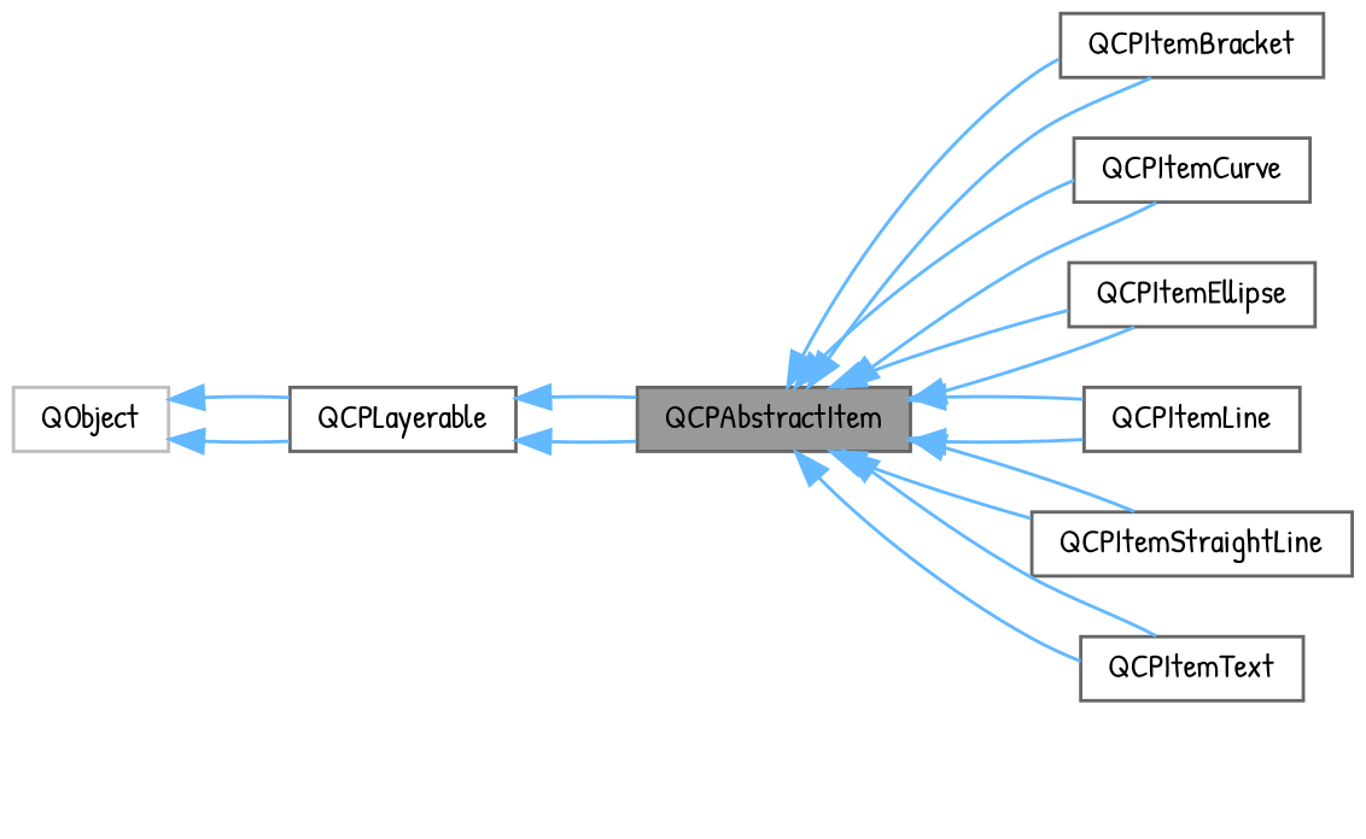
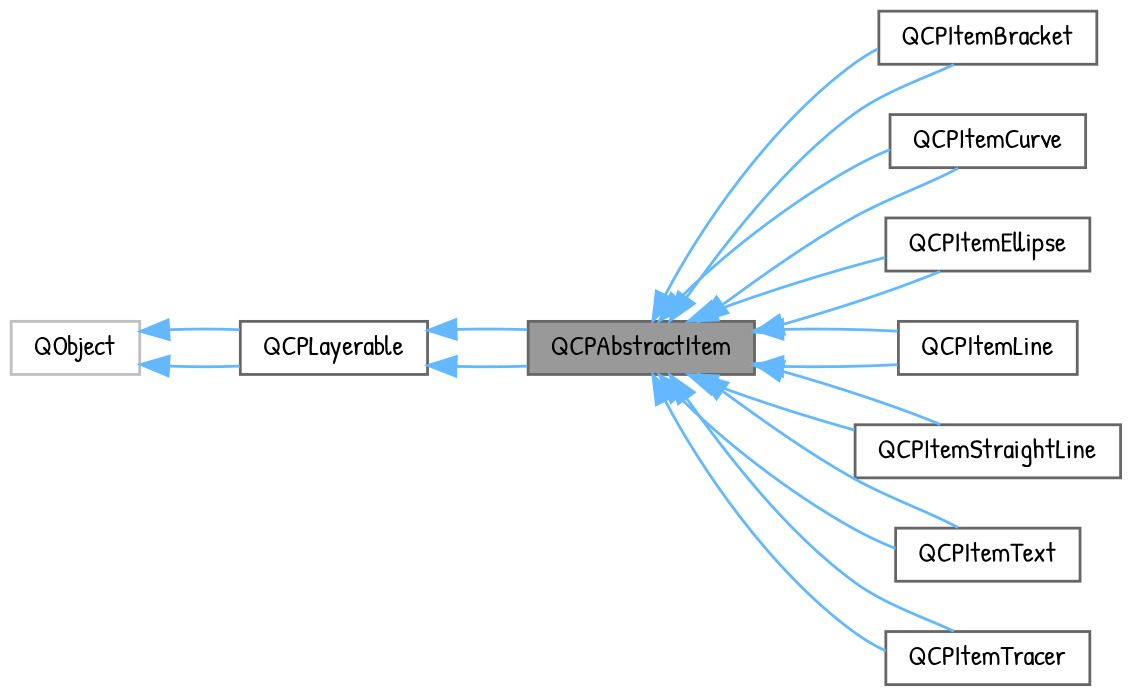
  digraph {
    fontname="Patrick Hand"
    rankdir=LR
    node [color=gray40 fillcolor=white fontname="Patrick Hand" fontsize=10 shape=box style=filled]
    edge [color=steelblue1 dir=back fontname="Patrick Hand" fontsize=10 labelfontname=Helvetica labelfontsize=10 style=solid]
    n1 [fillcolor=grey60 fontcolor=black height=0.2 label=QCPAbstractItem width=0.4]
    n2 [height=0.2 label=QCPItemBracket width=0.4]
    n3 [height=0.2 label=QCPItemCurve width=0.4]
    n4 [height=0.2 label=QCPItemEllipse width=0.4]
    n5 [height=0.2 label=QCPItemLine width=0.4]
    n6 [height=0.2 label=QCPItemStraightLine width=0.4]
    n7 [height=0.2 label=QCPItemText width=0.4]
+   n8 [height=0.2 label=QCPItemTracer width=0.4]
    n9 [height=0.2 label=QCPLayerable width=0.4]
    n10 [color=grey75 height=0.2 label=QObject width=0.4]
    n1 -> n2
    n1 -> n2
    n1 -> n3
    n1 -> n3
    n1 -> n4
    n1 -> n4
    n1 -> n5
    n1 -> n5
    n1 -> n6
    n1 -> n6
    n1 -> n7
    n1 -> n7
+   n1 -> n8
+   n1 -> n8
    n9 -> n1
    n9 -> n1
    n10 -> n9
    n10 -> n9
  }
